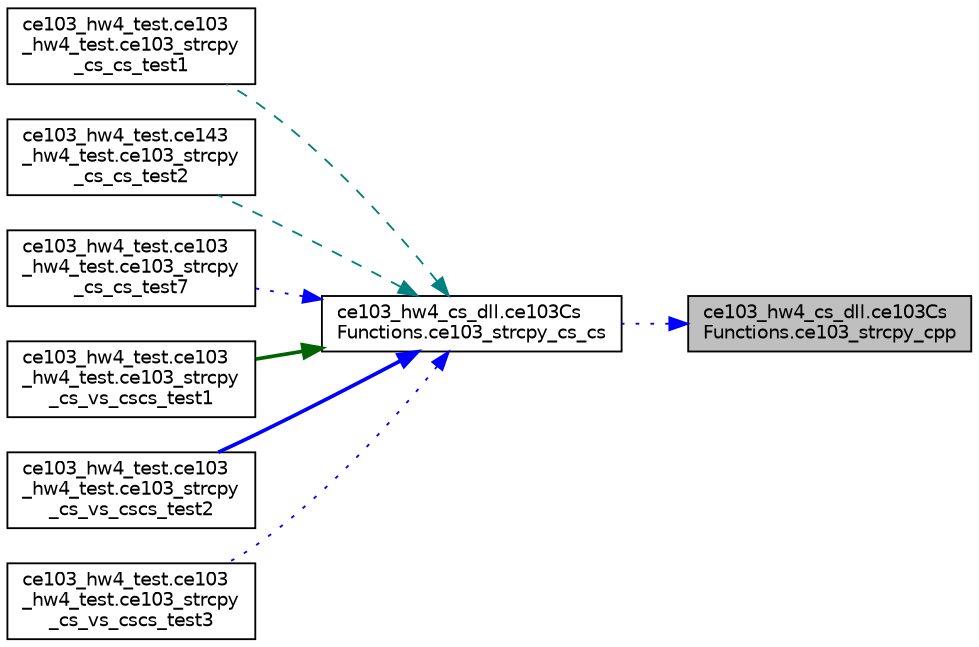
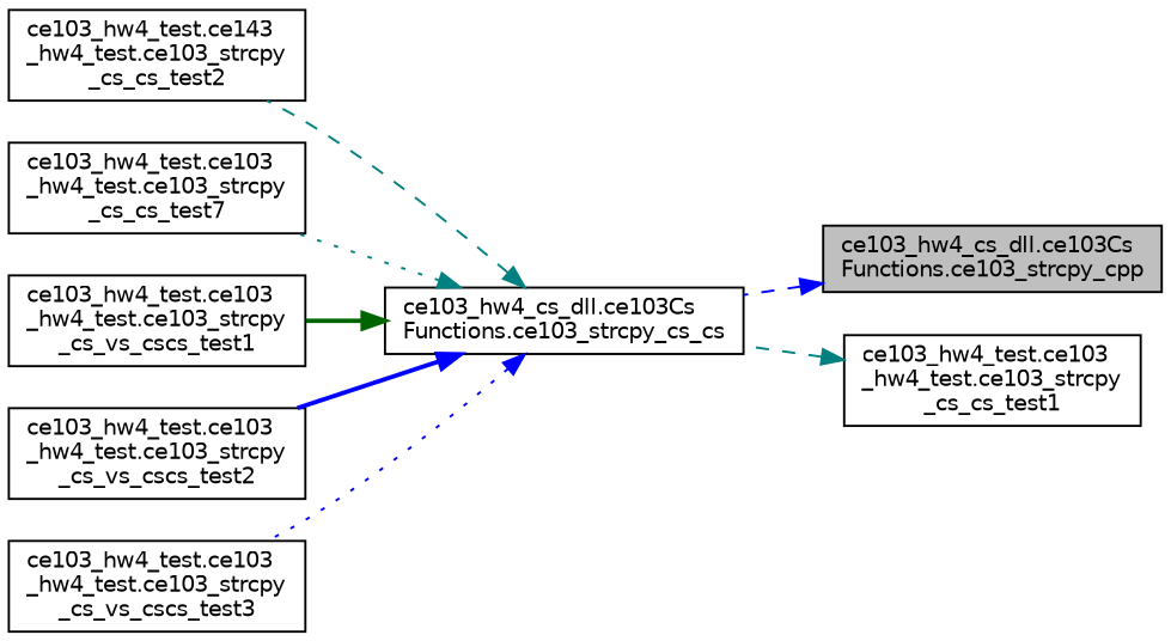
  digraph {
    rankdir=RL
    node [color=black fillcolor=white fontname=Helvetica fontsize=10 shape=record style=filled]
    edge [color=blue dir=back fontname=Helvetica fontsize=10 labelfontname=Helvetica labelfontsize=10 style=dotted]
    n1 [fillcolor=grey75 fontcolor=black height=0.2 label="ce103_hw4_cs_dll.ce103Cs\lFunctions.ce103_strcpy_cpp" width=0.4]
    n2 [height=0.2 label="ce103_hw4_cs_dll.ce103Cs\lFunctions.ce103_strcpy_cs_cs" width=0.4]
    n3 [height=0.2 label="ce103_hw4_test.ce103\l_hw4_test.ce103_strcpy\l_cs_cs_test1" width=0.4]
    n4 [height=0.2 label="ce103_hw4_test.ce143\l_hw4_test.ce103_strcpy\l_cs_cs_test2" width=0.4]
    n5 [height=0.2 label="ce103_hw4_test.ce103\l_hw4_test.ce103_strcpy\l_cs_cs_test7" width=0.4]
    n6 [height=0.2 label="ce103_hw4_test.ce103\l_hw4_test.ce103_strcpy\l_cs_vs_cscs_test1" width=0.4]
    n7 [height=0.2 label="ce103_hw4_test.ce103\l_hw4_test.ce103_strcpy\l_cs_vs_cscs_test2" width=0.4]
    n8 [height=0.2 label="ce103_hw4_test.ce103\l_hw4_test.ce103_strcpy\l_cs_vs_cscs_test3" width=0.4]
-   n1 -> n2
-   n2 -> n3 [color=teal style=dashed]
+   n1 -> n2 [style=dashed]
+   n3 -> n2 [color=teal style=dashed]
    n2 -> n4 [color=teal style=dashed]
-   n2 -> n5
+   n2 -> n5 [color=teal]
    n2 -> n6 [color=darkgreen style=bold]
    n2 -> n7 [style=bold]
    n2 -> n8
  }
